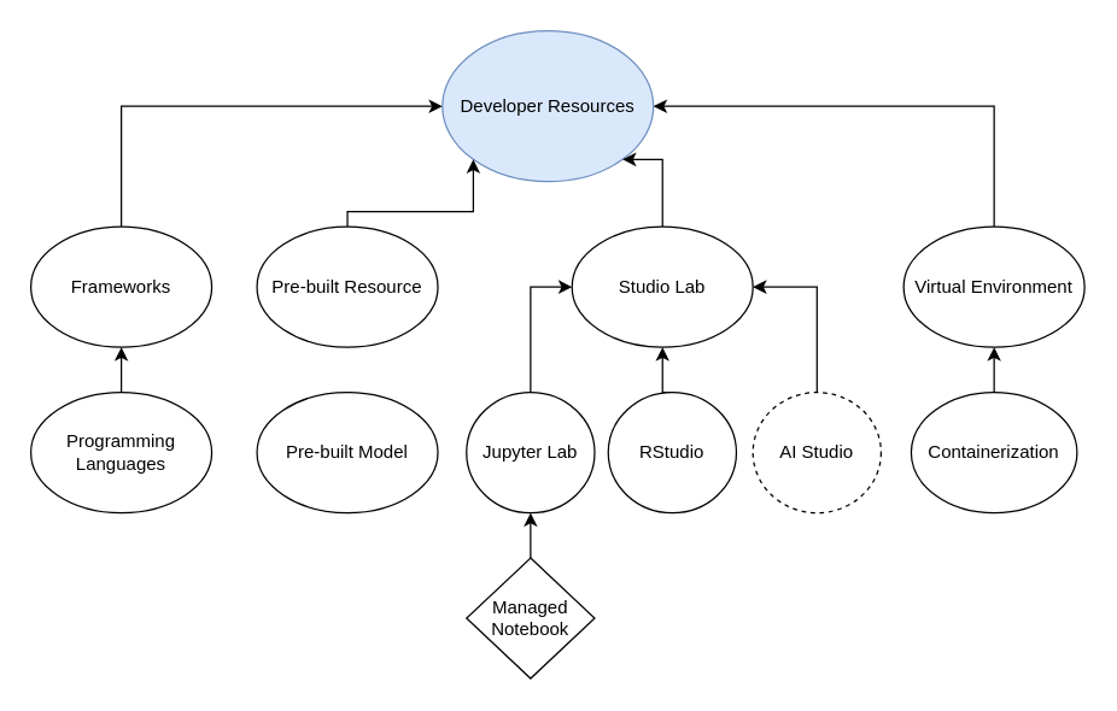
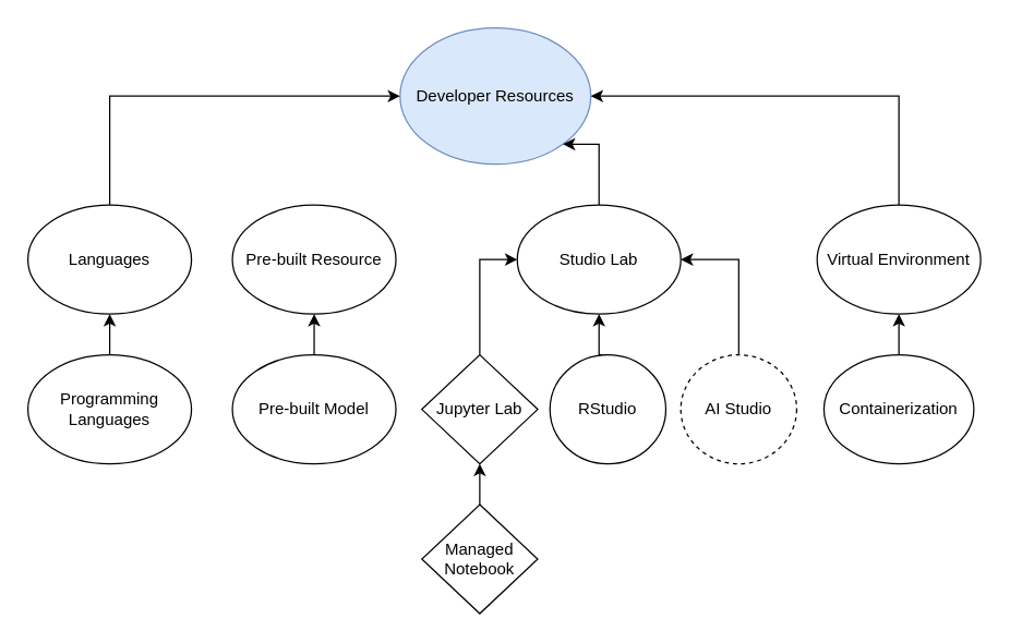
  <mxCell id="0" />
  <mxCell id="1" parent="0" />
  <mxCell id="2" value="Developer Resources" style="ellipse;whiteSpace=wrap;html=1;fillColor=#dae8fc;strokeColor=#6c8ebf;" vertex="1" parent="1"><mxGeometry x="293" y="20" width="140" height="100" as="geometry" /></mxCell>
  <mxCell id="3" style="edgeStyle=orthogonalEdgeStyle;rounded=0;orthogonalLoop=1;jettySize=auto;html=1;exitX=0.5;exitY=0;exitDx=0;exitDy=0;entryX=0;entryY=0.5;entryDx=0;entryDy=0;" edge="1" parent="1" source="4" target="2"><mxGeometry relative="1" as="geometry" /></mxCell>
- <mxCell id="4" value="Frameworks" style="ellipse;whiteSpace=wrap;html=1;" vertex="1" parent="1"><mxGeometry x="20" y="150" width="120" height="80" as="geometry" /></mxCell>
+ <mxCell id="4" value="Languages" style="ellipse;whiteSpace=wrap;html=1;" vertex="1" parent="1"><mxGeometry x="20" y="150" width="120" height="80" as="geometry" /></mxCell>
  <mxCell id="5" style="edgeStyle=orthogonalEdgeStyle;rounded=0;orthogonalLoop=1;jettySize=auto;html=1;exitX=0.5;exitY=0;exitDx=0;exitDy=0;entryX=0.5;entryY=1;entryDx=0;entryDy=0;" edge="1" parent="1" source="6" target="4"><mxGeometry relative="1" as="geometry" /></mxCell>
  <mxCell id="6" value="Programming Languages" style="ellipse;whiteSpace=wrap;html=1;" vertex="1" parent="1"><mxGeometry x="20" y="260" width="120" height="80" as="geometry" /></mxCell>
- <mxCell id="7" style="edgeStyle=orthogonalEdgeStyle;rounded=0;orthogonalLoop=1;jettySize=auto;html=1;exitX=0.5;exitY=0;exitDx=0;exitDy=0;entryX=0;entryY=1;entryDx=0;entryDy=0;" edge="1" parent="1" source="8" target="2"><mxGeometry relative="1" as="geometry"><Array as="points"><mxPoint x="230" y="140" /><mxPoint x="314" y="140" /></Array></mxGeometry></mxCell>
  <mxCell id="8" value="Pre-built Resource" style="ellipse;whiteSpace=wrap;html=1;" vertex="1" parent="1"><mxGeometry x="170" y="150" width="120" height="80" as="geometry" /></mxCell>
+ <mxCell id="9" style="edgeStyle=orthogonalEdgeStyle;rounded=0;orthogonalLoop=1;jettySize=auto;html=1;exitX=0.5;exitY=0;exitDx=0;exitDy=0;entryX=0.5;entryY=1;entryDx=0;entryDy=0;" edge="1" parent="1" source="10" target="8"><mxGeometry relative="1" as="geometry" /></mxCell>
  <mxCell id="10" value="Pre-built Model" style="ellipse;whiteSpace=wrap;html=1;" vertex="1" parent="1"><mxGeometry x="170" y="260" width="120" height="80" as="geometry" /></mxCell>
  <mxCell id="11" style="edgeStyle=orthogonalEdgeStyle;rounded=0;orthogonalLoop=1;jettySize=auto;html=1;exitX=0.5;exitY=0;exitDx=0;exitDy=0;entryX=1;entryY=1;entryDx=0;entryDy=0;" edge="1" parent="1" source="12" target="2"><mxGeometry relative="1" as="geometry"><Array as="points"><mxPoint x="439" y="105" /></Array></mxGeometry></mxCell>
  <mxCell id="12" value="Studio Lab" style="ellipse;whiteSpace=wrap;html=1;" vertex="1" parent="1"><mxGeometry x="379" y="150" width="120" height="80" as="geometry" /></mxCell>
  <mxCell id="13" style="edgeStyle=orthogonalEdgeStyle;rounded=0;orthogonalLoop=1;jettySize=auto;html=1;exitX=0.5;exitY=0;exitDx=0;exitDy=0;entryX=0;entryY=0.5;entryDx=0;entryDy=0;" edge="1" parent="1" source="14" target="12"><mxGeometry relative="1" as="geometry" /></mxCell>
- <mxCell id="14" value="Jupyter Lab" style="ellipse;whiteSpace=wrap;html=1;" vertex="1" parent="1"><mxGeometry x="309" y="260" width="85" height="80" as="geometry" /></mxCell>
+ <mxCell id="14" value="Jupyter Lab" style="rhombus;whiteSpace=wrap;html=1;" vertex="1" parent="1"><mxGeometry x="309" y="260" width="85" height="80" as="geometry" /></mxCell>
  <mxCell id="15" style="edgeStyle=orthogonalEdgeStyle;rounded=0;orthogonalLoop=1;jettySize=auto;html=1;exitX=0.5;exitY=0;exitDx=0;exitDy=0;entryX=0.5;entryY=1;entryDx=0;entryDy=0;" edge="1" parent="1" source="16" target="14"><mxGeometry relative="1" as="geometry" /></mxCell>
  <mxCell id="16" value="Managed Notebook" style="rhombus;whiteSpace=wrap;html=1;" vertex="1" parent="1"><mxGeometry x="309" y="370" width="85" height="80" as="geometry" /></mxCell>
  <mxCell id="17" style="edgeStyle=orthogonalEdgeStyle;rounded=0;orthogonalLoop=1;jettySize=auto;html=1;exitX=0.5;exitY=0;exitDx=0;exitDy=0;entryX=0.5;entryY=1;entryDx=0;entryDy=0;" edge="1" parent="1" source="18" target="12"><mxGeometry relative="1" as="geometry" /></mxCell>
  <mxCell id="18" value="RStudio" style="ellipse;whiteSpace=wrap;html=1;" vertex="1" parent="1"><mxGeometry x="403" y="260" width="85" height="80" as="geometry" /></mxCell>
  <mxCell id="19" style="edgeStyle=orthogonalEdgeStyle;rounded=0;orthogonalLoop=1;jettySize=auto;html=1;entryX=1;entryY=0.5;entryDx=0;entryDy=0;" edge="1" parent="1" source="20" target="12"><mxGeometry relative="1" as="geometry" /></mxCell>
  <mxCell id="20" value="AI Studio" style="ellipse;whiteSpace=wrap;html=1;dashed=1;" vertex="1" parent="1"><mxGeometry x="499" y="260" width="85" height="80" as="geometry" /></mxCell>
  <mxCell id="21" style="edgeStyle=orthogonalEdgeStyle;rounded=0;orthogonalLoop=1;jettySize=auto;html=1;entryX=1;entryY=0.5;entryDx=0;entryDy=0;" edge="1" parent="1" source="22" target="2"><mxGeometry relative="1" as="geometry"><Array as="points"><mxPoint x="659" y="70" /></Array></mxGeometry></mxCell>
  <mxCell id="22" value="Virtual Environment" style="ellipse;whiteSpace=wrap;html=1;" vertex="1" parent="1"><mxGeometry x="599" y="150" width="120" height="80" as="geometry" /></mxCell>
  <mxCell id="23" style="edgeStyle=orthogonalEdgeStyle;rounded=0;orthogonalLoop=1;jettySize=auto;html=1;exitX=0.5;exitY=0;exitDx=0;exitDy=0;entryX=0.5;entryY=1;entryDx=0;entryDy=0;" edge="1" parent="1" source="24" target="22"><mxGeometry relative="1" as="geometry" /></mxCell>
  <mxCell id="24" value="Containerization" style="ellipse;whiteSpace=wrap;html=1;" vertex="1" parent="1"><mxGeometry x="604" y="260" width="110" height="80" as="geometry" /></mxCell>
